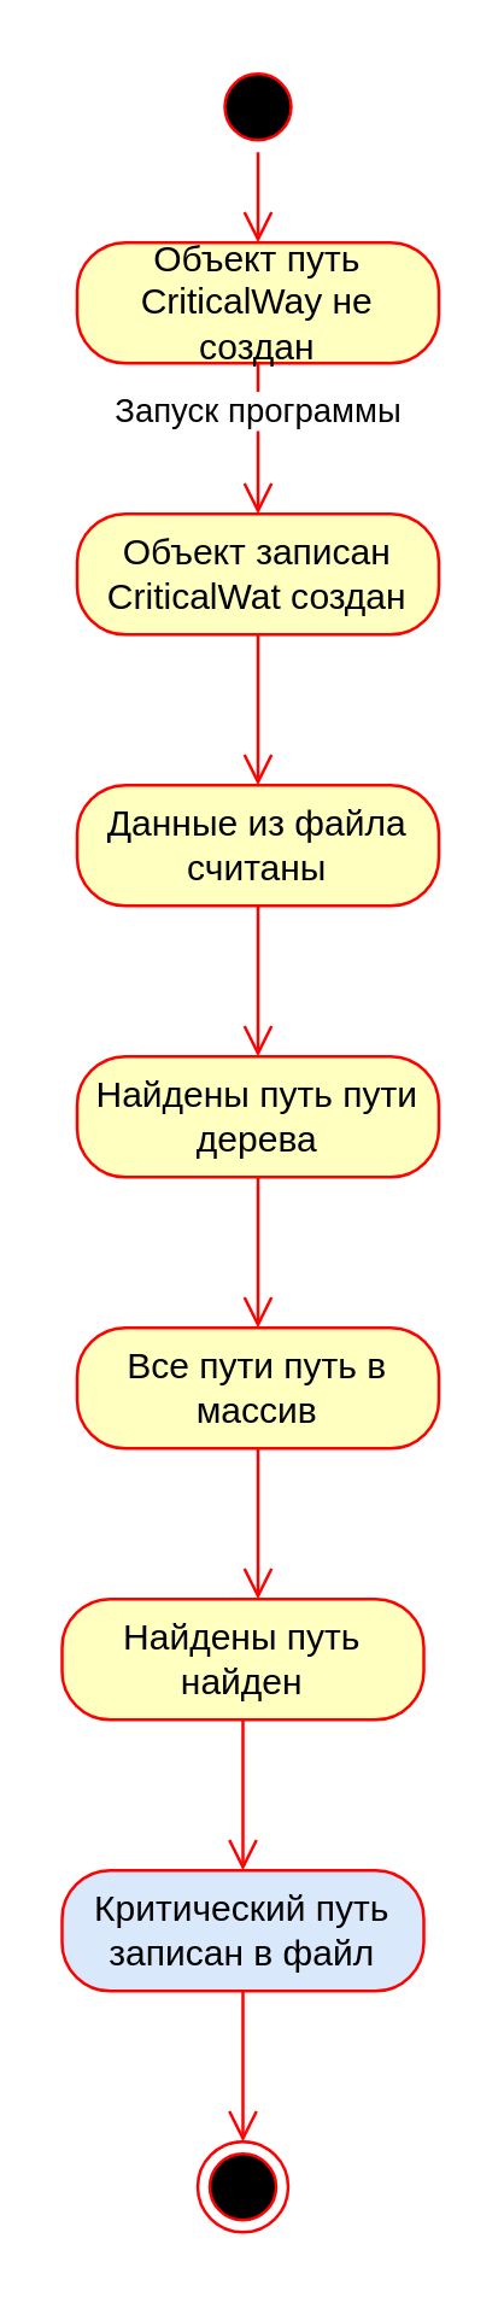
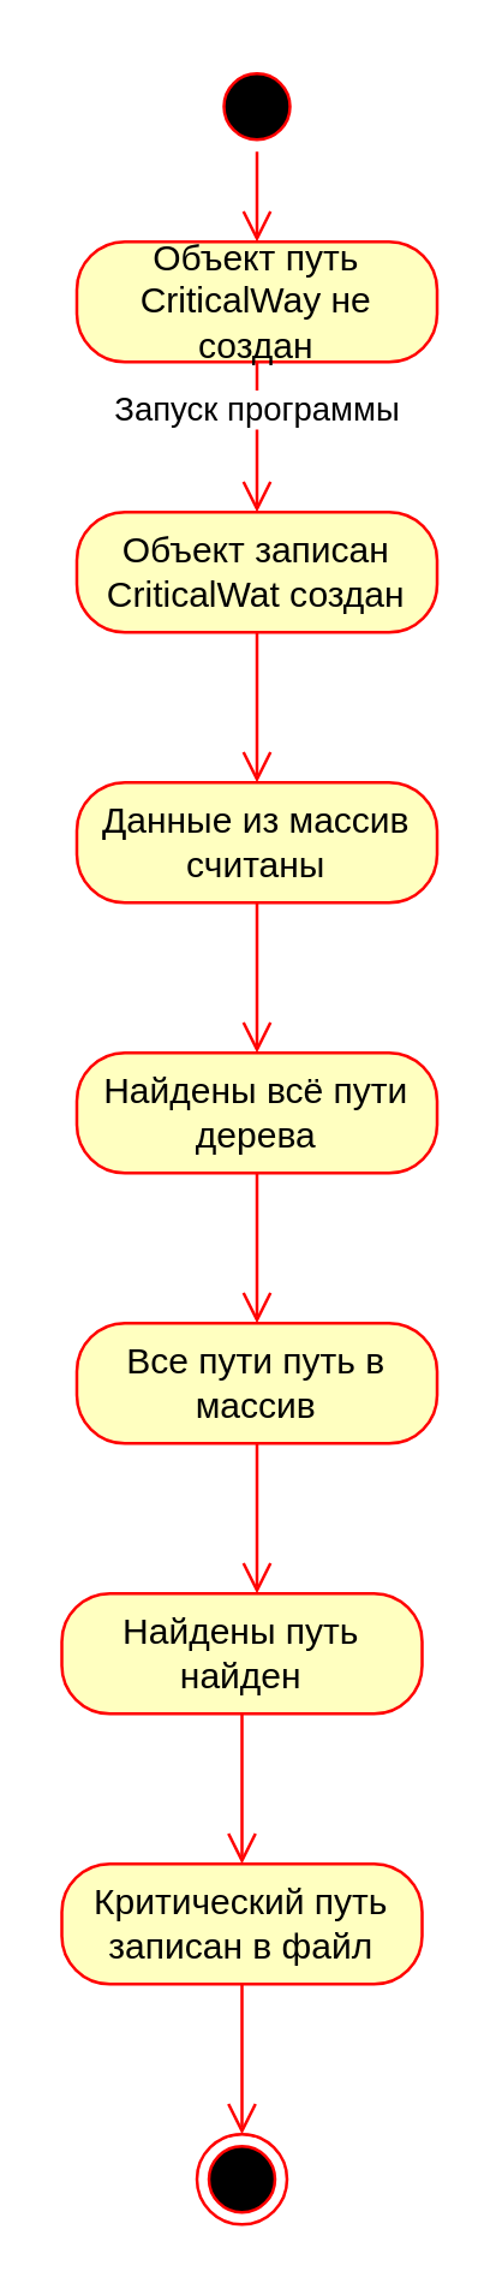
  <mxCell id="0" />
  <mxCell id="1" parent="0" />
  <mxCell id="2" value="" style="ellipse;html=1;shape=startState;fillColor=#000000;strokeColor=#ff0000;" vertex="1" parent="1"><mxGeometry x="70" y="20" width="30" height="30" as="geometry" /></mxCell>
  <mxCell id="3" value="" style="edgeStyle=orthogonalEdgeStyle;html=1;verticalAlign=bottom;endArrow=open;endSize=8;strokeColor=#ff0000;" edge="1" source="2" parent="1"><mxGeometry relative="1" as="geometry"><mxPoint x="85" y="80" as="targetPoint" /></mxGeometry></mxCell>
  <mxCell id="4" value="Объект путь CriticalWay не создан" style="rounded=1;whiteSpace=wrap;html=1;arcSize=40;fontColor=#000000;fillColor=#ffffc0;strokeColor=#ff0000;" vertex="1" parent="1"><mxGeometry x="25" y="80" width="120" height="40" as="geometry" /></mxCell>
  <mxCell id="5" value="Запуск программы" style="edgeStyle=orthogonalEdgeStyle;html=1;verticalAlign=bottom;endArrow=open;endSize=8;strokeColor=#ff0000;" edge="1" source="4" parent="1"><mxGeometry relative="1" as="geometry"><mxPoint x="85" y="170" as="targetPoint" /></mxGeometry></mxCell>
  <mxCell id="6" value="Объект записан CriticalWat создан" style="rounded=1;whiteSpace=wrap;html=1;arcSize=40;fontColor=#000000;fillColor=#ffffc0;strokeColor=#ff0000;" vertex="1" parent="1"><mxGeometry x="25" y="170" width="120" height="40" as="geometry" /></mxCell>
  <mxCell id="7" value="" style="edgeStyle=orthogonalEdgeStyle;html=1;verticalAlign=bottom;endArrow=open;endSize=8;strokeColor=#ff0000;exitX=0.5;exitY=1;exitDx=0;exitDy=0;" edge="1" parent="1" source="6"><mxGeometry relative="1" as="geometry"><mxPoint x="85" y="260" as="targetPoint" /><mxPoint x="95" y="130" as="sourcePoint" /></mxGeometry></mxCell>
- <mxCell id="8" value="Данные из файла считаны" style="rounded=1;whiteSpace=wrap;html=1;arcSize=40;fontColor=#000000;fillColor=#ffffc0;strokeColor=#ff0000;" vertex="1" parent="1"><mxGeometry x="25" y="260" width="120" height="40" as="geometry" /></mxCell>
+ <mxCell id="8" value="Данные из массив считаны" style="rounded=1;whiteSpace=wrap;html=1;arcSize=40;fontColor=#000000;fillColor=#ffffc0;strokeColor=#ff0000;" vertex="1" parent="1"><mxGeometry x="25" y="260" width="120" height="40" as="geometry" /></mxCell>
  <mxCell id="9" value="" style="edgeStyle=orthogonalEdgeStyle;html=1;verticalAlign=bottom;endArrow=open;endSize=8;strokeColor=#ff0000;exitX=0.5;exitY=1;exitDx=0;exitDy=0;" edge="1" parent="1" source="8"><mxGeometry relative="1" as="geometry"><mxPoint x="85" y="350" as="targetPoint" /><mxPoint x="95" y="220" as="sourcePoint" /></mxGeometry></mxCell>
- <mxCell id="10" value="Найдены путь пути дерева" style="rounded=1;whiteSpace=wrap;html=1;arcSize=40;fontColor=#000000;fillColor=#ffffc0;strokeColor=#ff0000;" vertex="1" parent="1"><mxGeometry x="25" y="350" width="120" height="40" as="geometry" /></mxCell>
+ <mxCell id="10" value="Найдены всё пути дерева" style="rounded=1;whiteSpace=wrap;html=1;arcSize=40;fontColor=#000000;fillColor=#ffffc0;strokeColor=#ff0000;" vertex="1" parent="1"><mxGeometry x="25" y="350" width="120" height="40" as="geometry" /></mxCell>
  <mxCell id="11" value="" style="edgeStyle=orthogonalEdgeStyle;html=1;verticalAlign=bottom;endArrow=open;endSize=8;strokeColor=#ff0000;exitX=0.5;exitY=1;exitDx=0;exitDy=0;" edge="1" parent="1" source="10"><mxGeometry relative="1" as="geometry"><mxPoint x="85" y="440" as="targetPoint" /><mxPoint x="95" y="310" as="sourcePoint" /></mxGeometry></mxCell>
  <mxCell id="12" value="Все пути путь в массив" style="rounded=1;whiteSpace=wrap;html=1;arcSize=40;fontColor=#000000;fillColor=#ffffc0;strokeColor=#ff0000;" vertex="1" parent="1"><mxGeometry x="25" y="440" width="120" height="40" as="geometry" /></mxCell>
  <mxCell id="13" value="" style="edgeStyle=orthogonalEdgeStyle;html=1;verticalAlign=bottom;endArrow=open;endSize=8;strokeColor=#ff0000;exitX=0.5;exitY=1;exitDx=0;exitDy=0;" edge="1" parent="1" source="12"><mxGeometry relative="1" as="geometry"><mxPoint x="85" y="530" as="targetPoint" /><mxPoint x="95" y="400" as="sourcePoint" /></mxGeometry></mxCell>
  <mxCell id="14" value="Найдены путь найден" style="rounded=1;whiteSpace=wrap;html=1;arcSize=40;fontColor=#000000;fillColor=#ffffc0;strokeColor=#ff0000;" vertex="1" parent="1"><mxGeometry x="20" y="530" width="120" height="40" as="geometry" /></mxCell>
  <mxCell id="15" value="" style="edgeStyle=orthogonalEdgeStyle;html=1;verticalAlign=bottom;endArrow=open;endSize=8;strokeColor=#ff0000;exitX=0.5;exitY=1;exitDx=0;exitDy=0;" edge="1" parent="1" source="14"><mxGeometry relative="1" as="geometry"><mxPoint x="80" y="620" as="targetPoint" /><mxPoint x="90" y="490" as="sourcePoint" /></mxGeometry></mxCell>
- <mxCell id="16" value="Критический путь записан в файл" style="rounded=1;whiteSpace=wrap;html=1;arcSize=40;fontColor=#000000;fillColor=#dae8fc;strokeColor=#ff0000;" vertex="1" parent="1"><mxGeometry x="20" y="620" width="120" height="40" as="geometry" /></mxCell>
+ <mxCell id="16" value="Критический путь записан в файл" style="rounded=1;whiteSpace=wrap;html=1;arcSize=40;fontColor=#000000;fillColor=#ffffc0;strokeColor=#ff0000;" vertex="1" parent="1"><mxGeometry x="20" y="620" width="120" height="40" as="geometry" /></mxCell>
  <mxCell id="17" value="" style="edgeStyle=orthogonalEdgeStyle;html=1;verticalAlign=bottom;endArrow=open;endSize=8;strokeColor=#ff0000;exitX=0.5;exitY=1;exitDx=0;exitDy=0;" edge="1" parent="1" source="16"><mxGeometry relative="1" as="geometry"><mxPoint x="80" y="710" as="targetPoint" /><mxPoint x="90" y="580" as="sourcePoint" /></mxGeometry></mxCell>
  <mxCell id="18" value="" style="ellipse;html=1;shape=endState;fillColor=#000000;strokeColor=#ff0000;" vertex="1" parent="1"><mxGeometry x="65" y="710" width="30" height="30" as="geometry" /></mxCell>
